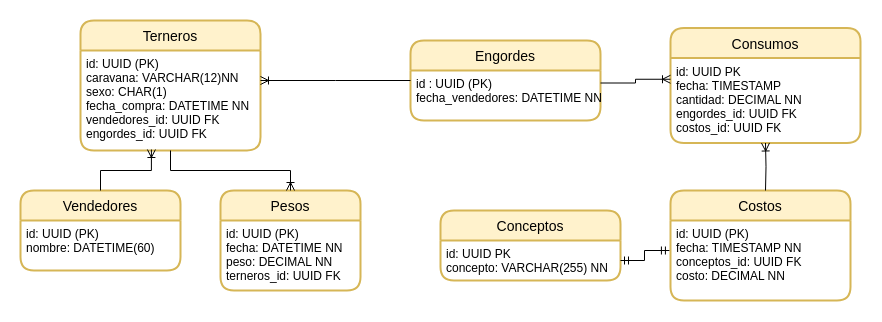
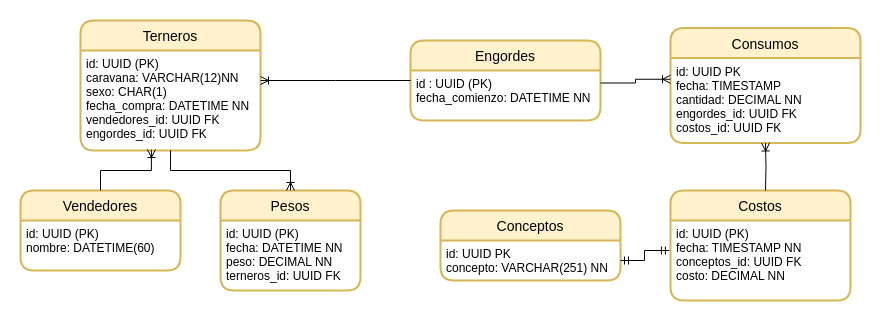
  <mxCell id="0" />
  <mxCell id="1" parent="0" />
  <mxCell id="2" value="Terneros" style="swimlane;childLayout=stackLayout;horizontal=1;startSize=30;horizontalStack=0;rounded=1;fontSize=14;fontStyle=0;strokeWidth=2;resizeParent=0;resizeLast=1;shadow=0;dashed=0;align=center;fillColor=#fff2cc;strokeColor=#d6b656;" vertex="1" parent="1"><mxGeometry x="80" y="20" width="180" height="130" as="geometry" /></mxCell>
  <mxCell id="3" value="id: UUID (PK)&#10;caravana: VARCHAR(12)NN &#10;sexo: CHAR(1)&#10;fecha_compra: DATETIME NN&#10;vendedores_id: UUID FK&#10;engordes_id: UUID FK" style="align=left;strokeColor=none;fillColor=none;spacingLeft=4;fontSize=12;verticalAlign=top;resizable=0;rotatable=0;part=1;" vertex="1" parent="2"><mxGeometry y="30" width="180" height="100" as="geometry" /></mxCell>
  <mxCell id="4" value="Engordes" style="swimlane;childLayout=stackLayout;horizontal=1;startSize=30;horizontalStack=0;rounded=1;fontSize=14;fontStyle=0;strokeWidth=2;resizeParent=0;resizeLast=1;shadow=0;dashed=0;align=center;fillColor=#fff2cc;strokeColor=#d6b656;" vertex="1" parent="1"><mxGeometry x="410" y="40" width="190" height="80" as="geometry" /></mxCell>
- <mxCell id="5" value="id : UUID (PK)&#10;fecha_vendedores: DATETIME NN&#10;" style="align=left;strokeColor=none;fillColor=none;spacingLeft=4;fontSize=12;verticalAlign=top;resizable=0;rotatable=0;part=1;" vertex="1" parent="4"><mxGeometry y="30" width="190" height="50" as="geometry" /></mxCell>
+ <mxCell id="5" value="id : UUID (PK)&#10;fecha_comienzo: DATETIME NN&#10;" style="align=left;strokeColor=none;fillColor=none;spacingLeft=4;fontSize=12;verticalAlign=top;resizable=0;rotatable=0;part=1;" vertex="1" parent="4"><mxGeometry y="30" width="190" height="50" as="geometry" /></mxCell>
  <mxCell id="6" value="Vendedores" style="swimlane;childLayout=stackLayout;horizontal=1;startSize=30;horizontalStack=0;rounded=1;fontSize=14;fontStyle=0;strokeWidth=2;resizeParent=0;resizeLast=1;shadow=0;dashed=0;align=center;fillColor=#fff2cc;strokeColor=#d6b656;" vertex="1" parent="1"><mxGeometry x="20" y="190" width="160" height="80" as="geometry" /></mxCell>
  <mxCell id="7" value="id: UUID (PK)&#10;nombre: DATETIME(60)&#10;" style="align=left;strokeColor=none;fillColor=none;spacingLeft=4;fontSize=12;verticalAlign=top;resizable=0;rotatable=0;part=1;" vertex="1" parent="6"><mxGeometry y="30" width="160" height="50" as="geometry" /></mxCell>
  <mxCell id="8" value="Pesos" style="swimlane;childLayout=stackLayout;horizontal=1;startSize=30;horizontalStack=0;rounded=1;fontSize=14;fontStyle=0;strokeWidth=2;resizeParent=0;resizeLast=1;shadow=0;dashed=0;align=center;fillColor=#fff2cc;strokeColor=#d6b656;" vertex="1" parent="1"><mxGeometry x="220" y="190" width="140" height="100" as="geometry" /></mxCell>
  <mxCell id="9" value="id: UUID (PK)&#10;fecha: DATETIME NN&#10;peso: DECIMAL NN&#10;terneros_id: UUID FK" style="align=left;strokeColor=none;fillColor=none;spacingLeft=4;fontSize=12;verticalAlign=top;resizable=0;rotatable=0;part=1;" vertex="1" parent="8"><mxGeometry y="30" width="140" height="70" as="geometry" /></mxCell>
  <mxCell id="10" value="Consumos" style="swimlane;childLayout=stackLayout;horizontal=1;startSize=30;horizontalStack=0;rounded=1;fontSize=14;fontStyle=0;strokeWidth=2;resizeParent=0;resizeLast=1;shadow=0;dashed=0;align=center;fillColor=#fff2cc;strokeColor=#d6b656;" vertex="1" parent="1"><mxGeometry x="670" y="27.5" width="190" height="115" as="geometry" /></mxCell>
  <mxCell id="11" value="id: UUID PK&#10;fecha: TIMESTAMP &#10;cantidad: DECIMAL NN&#10;engordes_id: UUID FK&#10;costos_id: UUID FK&#10;" style="align=left;strokeColor=none;fillColor=none;spacingLeft=4;fontSize=12;verticalAlign=top;resizable=0;rotatable=0;part=1;" vertex="1" parent="10"><mxGeometry y="30" width="190" height="85" as="geometry" /></mxCell>
  <mxCell id="12" value="Costos" style="swimlane;childLayout=stackLayout;horizontal=1;startSize=30;horizontalStack=0;rounded=1;fontSize=14;fontStyle=0;strokeWidth=2;resizeParent=0;resizeLast=1;shadow=0;dashed=0;align=center;fillColor=#fff2cc;strokeColor=#d6b656;" vertex="1" parent="1"><mxGeometry x="670" y="190" width="180" height="110" as="geometry" /></mxCell>
  <mxCell id="13" value="id: UUID (PK)&#10;fecha: TIMESTAMP NN&#10;conceptos_id: UUID FK&#10;costo: DECIMAL NN" style="align=left;strokeColor=none;fillColor=none;spacingLeft=4;fontSize=12;verticalAlign=top;resizable=0;rotatable=0;part=1;" vertex="1" parent="12"><mxGeometry y="30" width="180" height="80" as="geometry" /></mxCell>
  <mxCell id="14" value="" style="edgeStyle=orthogonalEdgeStyle;fontSize=12;html=1;endArrow=ERoneToMany;rounded=0;exitX=0.5;exitY=0;exitDx=0;exitDy=0;entryX=0.394;entryY=0.99;entryDx=0;entryDy=0;entryPerimeter=0;" edge="1" parent="1" source="6" target="3"><mxGeometry width="100" height="100" relative="1" as="geometry"><mxPoint x="260" y="290" as="sourcePoint" /><mxPoint x="156" y="141" as="targetPoint" /></mxGeometry></mxCell>
  <mxCell id="15" value="" style="edgeStyle=elbowEdgeStyle;fontSize=12;html=1;endArrow=ERoneToMany;rounded=0;exitX=0;exitY=0.5;exitDx=0;exitDy=0;" edge="1" parent="1" source="4"><mxGeometry width="100" height="100" relative="1" as="geometry"><mxPoint x="380" y="-10" as="sourcePoint" /><mxPoint x="260" y="80" as="targetPoint" /></mxGeometry></mxCell>
  <mxCell id="16" value="" style="edgeStyle=orthogonalEdgeStyle;fontSize=12;html=1;endArrow=ERoneToMany;rounded=0;exitX=0.5;exitY=1;exitDx=0;exitDy=0;entryX=0.5;entryY=0;entryDx=0;entryDy=0;" edge="1" parent="1" source="3" target="8"><mxGeometry width="100" height="100" relative="1" as="geometry"><mxPoint x="410" y="60" as="sourcePoint" /><mxPoint x="310" y="160" as="targetPoint" /></mxGeometry></mxCell>
  <mxCell id="17" value="" style="fontSize=12;html=1;endArrow=ERoneToMany;rounded=0;exitX=1;exitY=0.25;exitDx=0;exitDy=0;entryX=0;entryY=0.25;entryDx=0;entryDy=0;edgeStyle=elbowEdgeStyle;" edge="1" parent="1" source="5" target="11"><mxGeometry width="100" height="100" relative="1" as="geometry"><mxPoint x="720" y="10" as="sourcePoint" /><mxPoint x="740" y="50" as="targetPoint" /></mxGeometry></mxCell>
  <mxCell id="18" value="Conceptos" style="swimlane;childLayout=stackLayout;horizontal=1;startSize=30;horizontalStack=0;rounded=1;fontSize=14;fontStyle=0;strokeWidth=2;resizeParent=0;resizeLast=1;shadow=0;dashed=0;align=center;fillColor=#fff2cc;strokeColor=#d6b656;" vertex="1" parent="1"><mxGeometry x="440" y="210" width="180" height="70" as="geometry" /></mxCell>
- <mxCell id="19" value="id: UUID PK&#10;concepto: VARCHAR(255) NN&#10;" style="align=left;strokeColor=none;fillColor=none;spacingLeft=4;fontSize=12;verticalAlign=top;resizable=0;rotatable=0;part=1;" vertex="1" parent="18"><mxGeometry y="30" width="180" height="40" as="geometry" /></mxCell>
+ <mxCell id="19" value="id: UUID PK&#10;concepto: VARCHAR(251) NN&#10;" style="align=left;strokeColor=none;fillColor=none;spacingLeft=4;fontSize=12;verticalAlign=top;resizable=0;rotatable=0;part=1;" vertex="1" parent="18"><mxGeometry y="30" width="180" height="40" as="geometry" /></mxCell>
  <mxCell id="20" style="edgeStyle=none;rounded=0;orthogonalLoop=1;jettySize=auto;html=1;exitX=0.75;exitY=0;exitDx=0;exitDy=0;endArrow=cross;endFill=0;" edge="1" parent="18" source="19" target="19"><mxGeometry relative="1" as="geometry" /></mxCell>
  <mxCell id="21" value="" style="edgeStyle=orthogonalEdgeStyle;fontSize=12;html=1;endArrow=ERoneToMany;rounded=0;exitX=0.5;exitY=1;exitDx=0;exitDy=0;entryX=0.5;entryY=1;entryDx=0;entryDy=0;" edge="1" parent="1" target="11"><mxGeometry width="100" height="100" relative="1" as="geometry"><mxPoint x="765" y="190" as="sourcePoint" /><mxPoint x="300" y="340" as="targetPoint" /></mxGeometry></mxCell>
  <mxCell id="22" value="" style="edgeStyle=elbowEdgeStyle;fontSize=12;html=1;endArrow=ERmandOne;startArrow=ERmandOne;rounded=0;entryX=-0.006;entryY=0.375;entryDx=0;entryDy=0;entryPerimeter=0;exitX=1;exitY=0.5;exitDx=0;exitDy=0;" edge="1" parent="1" source="19" target="13"><mxGeometry width="100" height="100" relative="1" as="geometry"><mxPoint x="300" y="340" as="sourcePoint" /><mxPoint x="400" y="240" as="targetPoint" /></mxGeometry></mxCell>
